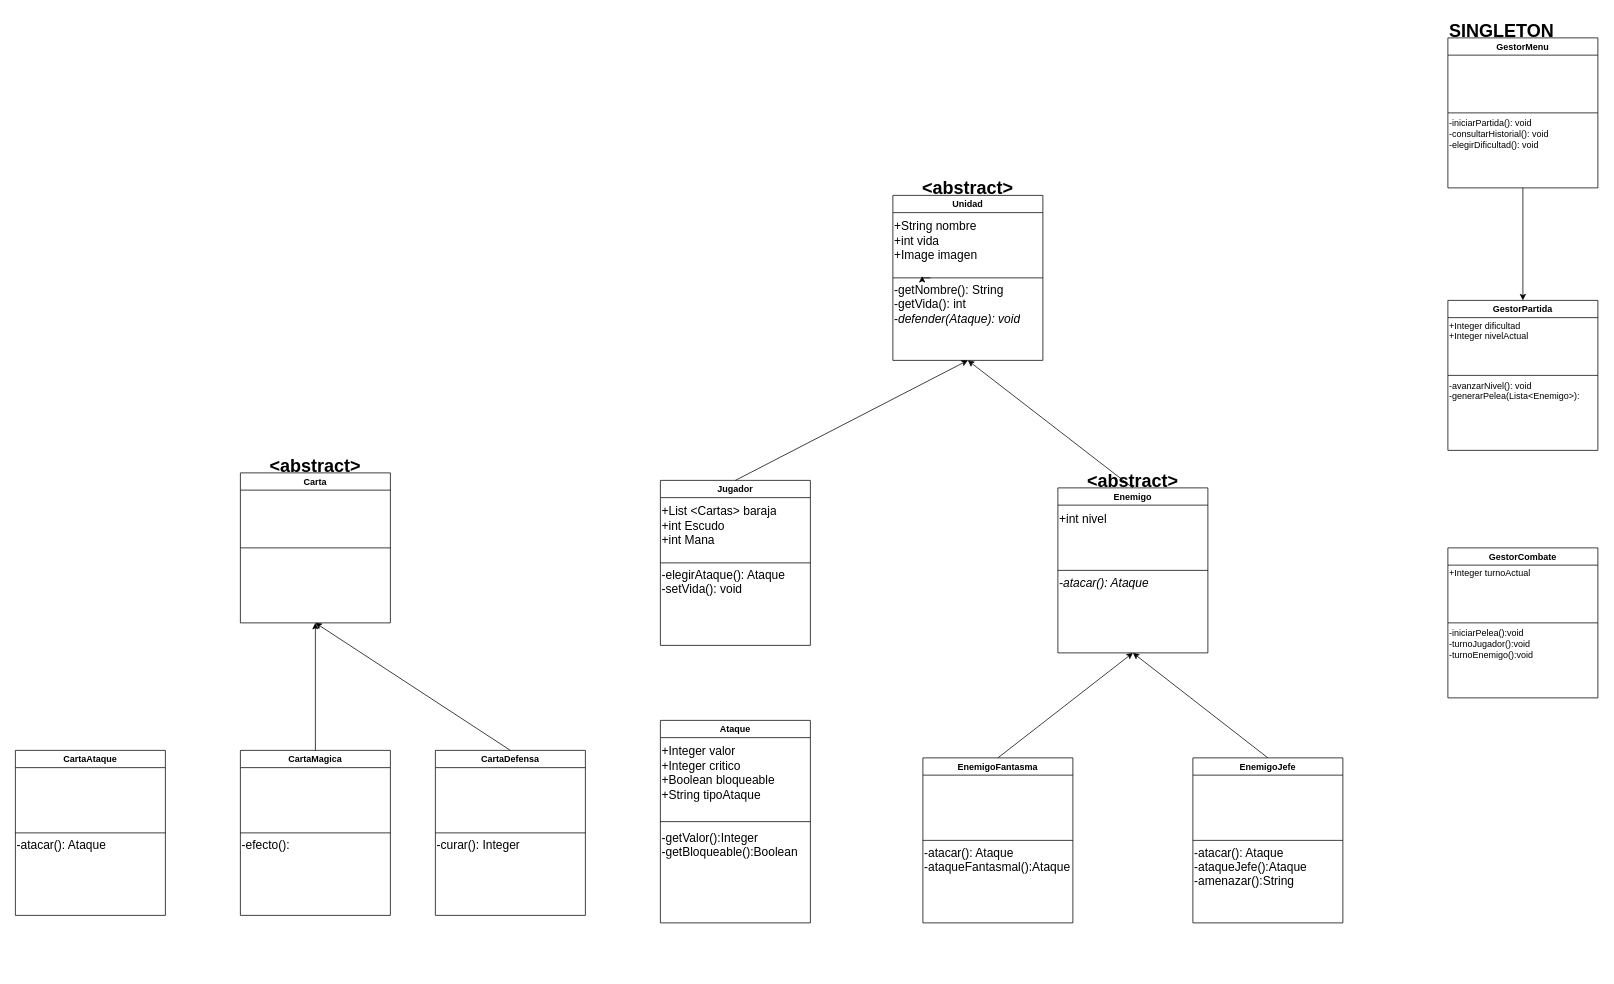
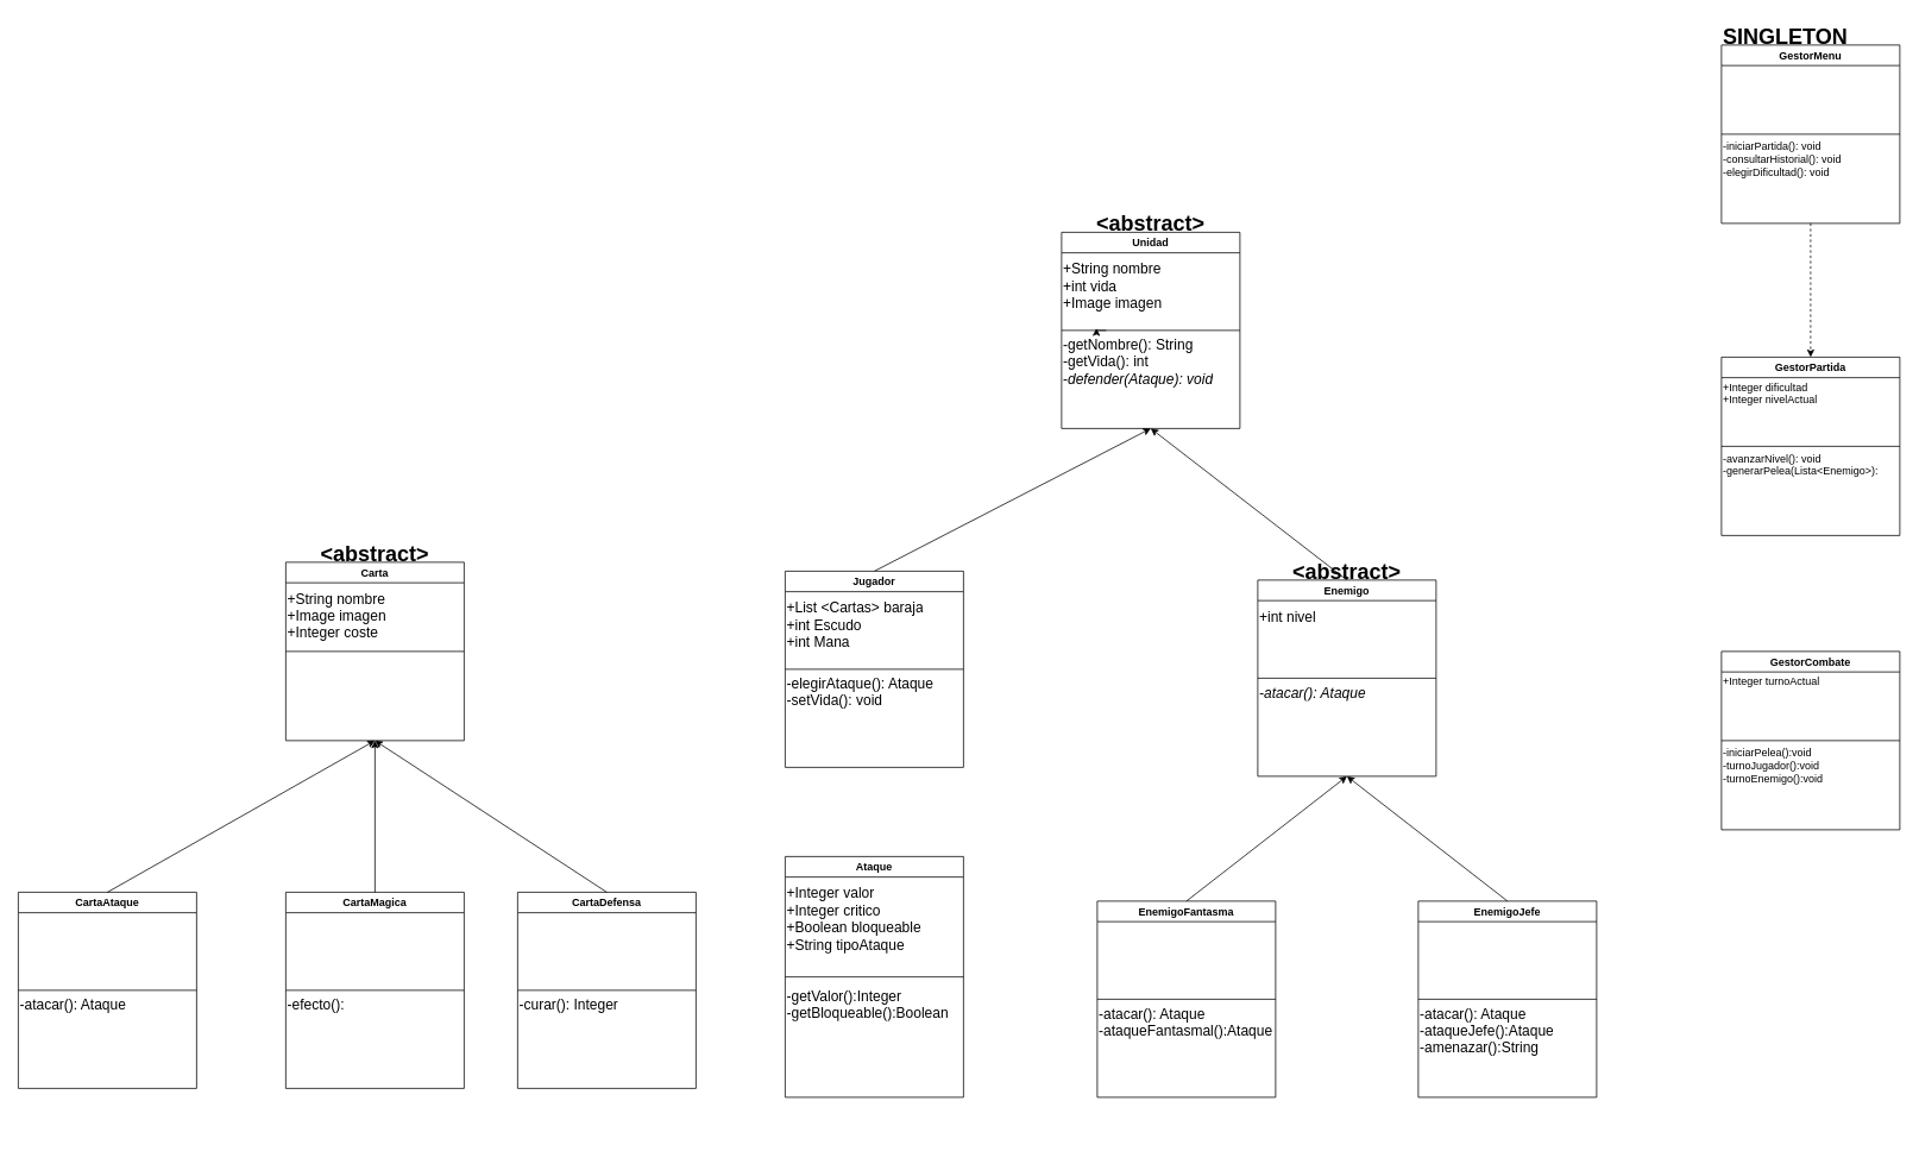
  <mxCell id="0" />
  <mxCell id="1" parent="0" />
  <mxCell id="2" value="" style="group" vertex="1" connectable="0" parent="1"><mxGeometry x="1930" y="20" width="200" height="230" as="geometry" /></mxCell>
  <mxCell id="3" value="GestorMenu" style="swimlane;whiteSpace=wrap;html=1;" vertex="1" parent="2"><mxGeometry y="30" width="200" height="200" as="geometry"><mxRectangle x="330" y="270" width="140" height="30" as="alternateBounds" /></mxGeometry></mxCell>
  <mxCell id="4" value="-iniciarPartida(): void&lt;div&gt;-consultarHistorial(): void&lt;/div&gt;&lt;div&gt;-elegirDificultad(): void&lt;/div&gt;" style="text;html=1;whiteSpace=wrap;overflow=hidden;rounded=0;" vertex="1" parent="3"><mxGeometry y="100" width="200" height="80" as="geometry" /></mxCell>
  <mxCell id="5" value="" style="endArrow=none;html=1;rounded=0;entryX=1;entryY=0.5;entryDx=0;entryDy=0;exitX=0;exitY=0.5;exitDx=0;exitDy=0;" edge="1" parent="2" source="3" target="3"><mxGeometry width="50" height="50" relative="1" as="geometry"><mxPoint x="-110" y="190" as="sourcePoint" /><mxPoint x="-60" y="140" as="targetPoint" /><Array as="points" /></mxGeometry></mxCell>
  <mxCell id="6" value="&lt;h1 style=&quot;margin-top: 0px;&quot;&gt;SINGLETON&lt;/h1&gt;" style="text;html=1;whiteSpace=wrap;overflow=hidden;rounded=0;" vertex="1" parent="2"><mxGeometry width="200" height="30" as="geometry" /></mxCell>
  <mxCell id="7" value="" style="group" vertex="1" connectable="0" parent="1"><mxGeometry x="1930" y="370" width="200" height="230" as="geometry" /></mxCell>
  <mxCell id="8" value="GestorPartida" style="swimlane;whiteSpace=wrap;html=1;" vertex="1" parent="7"><mxGeometry y="30" width="200" height="200" as="geometry"><mxRectangle x="330" y="270" width="140" height="30" as="alternateBounds" /></mxGeometry></mxCell>
  <mxCell id="9" value="+Integer dificultad&lt;div&gt;+Integer nivelActual&lt;/div&gt;" style="text;html=1;whiteSpace=wrap;overflow=hidden;rounded=0;" vertex="1" parent="8"><mxGeometry y="20" width="200" height="80" as="geometry" /></mxCell>
  <mxCell id="10" value="-avanzarNivel(): void&lt;div&gt;-generarPelea(Lista&amp;lt;Enemigo&amp;gt;):&lt;/div&gt;" style="text;html=1;whiteSpace=wrap;overflow=hidden;rounded=0;" vertex="1" parent="8"><mxGeometry y="100" width="200" height="80" as="geometry" /></mxCell>
  <mxCell id="11" value="" style="endArrow=none;html=1;rounded=0;entryX=1;entryY=0.5;entryDx=0;entryDy=0;exitX=0;exitY=0.5;exitDx=0;exitDy=0;" edge="1" parent="7" source="8" target="8"><mxGeometry width="50" height="50" relative="1" as="geometry"><mxPoint x="-110" y="190" as="sourcePoint" /><mxPoint x="-60" y="140" as="targetPoint" /><Array as="points" /></mxGeometry></mxCell>
  <mxCell id="12" value="&lt;h1 style=&quot;margin-top: 0px;&quot;&gt;&lt;br&gt;&lt;/h1&gt;" style="text;html=1;whiteSpace=wrap;overflow=hidden;rounded=0;" vertex="1" parent="7"><mxGeometry width="200" height="30" as="geometry" /></mxCell>
  <mxCell id="13" value="" style="group" vertex="1" connectable="0" parent="1"><mxGeometry x="1930" y="700" width="200" height="230" as="geometry" /></mxCell>
  <mxCell id="14" value="GestorCombate" style="swimlane;whiteSpace=wrap;html=1;" vertex="1" parent="13"><mxGeometry y="30" width="200" height="200" as="geometry"><mxRectangle x="330" y="270" width="140" height="30" as="alternateBounds" /></mxGeometry></mxCell>
  <mxCell id="15" value="+Integer turnoActual" style="text;html=1;whiteSpace=wrap;overflow=hidden;rounded=0;" vertex="1" parent="14"><mxGeometry y="20" width="200" height="80" as="geometry" /></mxCell>
  <mxCell id="16" value="&lt;div&gt;-iniciarPelea():void&lt;/div&gt;-turnoJugador():void&lt;div&gt;-turnoEnemigo():void&lt;/div&gt;" style="text;html=1;whiteSpace=wrap;overflow=hidden;rounded=0;" vertex="1" parent="14"><mxGeometry y="100" width="200" height="100" as="geometry" /></mxCell>
  <mxCell id="17" value="" style="endArrow=none;html=1;rounded=0;entryX=1;entryY=0.5;entryDx=0;entryDy=0;exitX=0;exitY=0.5;exitDx=0;exitDy=0;" edge="1" parent="13" source="14" target="14"><mxGeometry width="50" height="50" relative="1" as="geometry"><mxPoint x="-110" y="190" as="sourcePoint" /><mxPoint x="-60" y="140" as="targetPoint" /><Array as="points" /></mxGeometry></mxCell>
  <mxCell id="18" value="&lt;h1 style=&quot;margin-top: 0px;&quot;&gt;&lt;br&gt;&lt;/h1&gt;" style="text;html=1;whiteSpace=wrap;overflow=hidden;rounded=0;" vertex="1" parent="13"><mxGeometry width="200" height="30" as="geometry" /></mxCell>
- <mxCell id="19" style="edgeStyle=orthogonalEdgeStyle;rounded=0;orthogonalLoop=1;jettySize=auto;html=1;" edge="1" parent="1" source="3" target="8"><mxGeometry relative="1" as="geometry" /></mxCell>
+ <mxCell id="19" style="edgeStyle=orthogonalEdgeStyle;rounded=0;orthogonalLoop=1;jettySize=auto;html=1;dashed=1;" edge="1" parent="1" source="3" target="8"><mxGeometry relative="1" as="geometry" /></mxCell>
  <mxCell id="20" value="" style="group" vertex="1" connectable="0" parent="1"><mxGeometry x="1190" y="230" width="200" height="310" as="geometry" /></mxCell>
  <mxCell id="21" value="Unidad" style="swimlane;whiteSpace=wrap;html=1;startSize=23;" vertex="1" parent="20"><mxGeometry y="30" width="200" height="220" as="geometry"><mxRectangle x="330" y="270" width="140" height="30" as="alternateBounds" /></mxGeometry></mxCell>
  <mxCell id="22" value="+String nombre&lt;div&gt;+int vida&lt;/div&gt;&lt;div&gt;+Image imagen&lt;/div&gt;" style="text;html=1;whiteSpace=wrap;overflow=hidden;rounded=0;fontSize=16;" vertex="1" parent="21"><mxGeometry y="25" width="200" height="75" as="geometry" /></mxCell>
  <mxCell id="23" value="-getNombre(): String&lt;div&gt;-getVida(): int&lt;/div&gt;&lt;div&gt;-&lt;i&gt;defender(Ataque): void&lt;/i&gt;&lt;/div&gt;" style="text;html=1;whiteSpace=wrap;overflow=hidden;rounded=0;fontSize=16;" vertex="1" parent="21"><mxGeometry y="110" width="200" height="110" as="geometry" /></mxCell>
  <mxCell id="24" style="edgeStyle=orthogonalEdgeStyle;rounded=0;orthogonalLoop=1;jettySize=auto;html=1;exitX=0.25;exitY=0;exitDx=0;exitDy=0;entryX=0.195;entryY=-0.022;entryDx=0;entryDy=0;entryPerimeter=0;" edge="1" parent="21" source="23" target="23"><mxGeometry relative="1" as="geometry" /></mxCell>
  <mxCell id="25" value="" style="endArrow=none;html=1;rounded=0;entryX=1;entryY=0.5;entryDx=0;entryDy=0;exitX=0;exitY=0.5;exitDx=0;exitDy=0;" edge="1" parent="20" source="21" target="21"><mxGeometry width="50" height="50" relative="1" as="geometry"><mxPoint x="-110" y="190" as="sourcePoint" /><mxPoint x="-60" y="140" as="targetPoint" /><Array as="points" /></mxGeometry></mxCell>
  <mxCell id="26" value="&lt;h1 style=&quot;margin-top: 0px;&quot;&gt;&amp;lt;abstract&amp;gt;&lt;/h1&gt;" style="text;html=1;whiteSpace=wrap;overflow=hidden;rounded=0;align=center;" vertex="1" parent="20"><mxGeometry width="200" height="30" as="geometry" /></mxCell>
  <mxCell id="27" value="" style="group" vertex="1" connectable="0" parent="1"><mxGeometry x="880" y="610" width="200" height="310" as="geometry" /></mxCell>
  <mxCell id="28" value="Jugador" style="swimlane;whiteSpace=wrap;html=1;startSize=23;" vertex="1" parent="27"><mxGeometry y="30" width="200" height="220" as="geometry"><mxRectangle x="330" y="270" width="140" height="30" as="alternateBounds" /></mxGeometry></mxCell>
  <mxCell id="29" value="+List &amp;lt;Cartas&amp;gt; baraja&lt;div&gt;+int Escudo&lt;/div&gt;&lt;div&gt;+int Mana&lt;/div&gt;" style="text;html=1;whiteSpace=wrap;overflow=hidden;rounded=0;fontSize=16;" vertex="1" parent="28"><mxGeometry y="25" width="200" height="75" as="geometry" /></mxCell>
  <mxCell id="30" value="-elegirAtaque(): Ataque&lt;div&gt;-setVida(): void&lt;/div&gt;&lt;div&gt;&lt;br&gt;&lt;/div&gt;" style="text;html=1;whiteSpace=wrap;overflow=hidden;rounded=0;fontSize=16;" vertex="1" parent="28"><mxGeometry y="110" width="200" height="110" as="geometry" /></mxCell>
  <mxCell id="31" value="" style="endArrow=none;html=1;rounded=0;entryX=1;entryY=0.5;entryDx=0;entryDy=0;exitX=0;exitY=0.5;exitDx=0;exitDy=0;" edge="1" parent="27" source="28" target="28"><mxGeometry width="50" height="50" relative="1" as="geometry"><mxPoint x="-110" y="190" as="sourcePoint" /><mxPoint x="-60" y="140" as="targetPoint" /><Array as="points" /></mxGeometry></mxCell>
  <mxCell id="32" value="&lt;h1 style=&quot;margin-top: 0px;&quot;&gt;&lt;br&gt;&lt;/h1&gt;" style="text;html=1;whiteSpace=wrap;overflow=hidden;rounded=0;align=center;" vertex="1" parent="27"><mxGeometry width="200" height="30" as="geometry" /></mxCell>
  <mxCell id="33" value="" style="endArrow=classic;html=1;rounded=0;entryX=0.5;entryY=1;entryDx=0;entryDy=0;exitX=0.5;exitY=1;exitDx=0;exitDy=0;" edge="1" parent="1" source="32" target="23"><mxGeometry width="50" height="50" relative="1" as="geometry"><mxPoint x="320" y="570" as="sourcePoint" /><mxPoint x="370" y="520" as="targetPoint" /></mxGeometry></mxCell>
  <mxCell id="34" value="" style="group" vertex="1" connectable="0" parent="1"><mxGeometry x="1410" y="620" width="200" height="310" as="geometry" /></mxCell>
  <mxCell id="35" value="Enemigo" style="swimlane;whiteSpace=wrap;html=1;startSize=23;" vertex="1" parent="34"><mxGeometry y="30" width="200" height="220" as="geometry"><mxRectangle x="330" y="270" width="140" height="30" as="alternateBounds" /></mxGeometry></mxCell>
  <mxCell id="36" value="+int nivel" style="text;html=1;whiteSpace=wrap;overflow=hidden;rounded=0;fontSize=16;" vertex="1" parent="35"><mxGeometry y="25" width="200" height="75" as="geometry" /></mxCell>
  <mxCell id="37" value="&lt;i&gt;-atacar(): Ataque&lt;/i&gt;" style="text;html=1;whiteSpace=wrap;overflow=hidden;rounded=0;fontSize=16;" vertex="1" parent="35"><mxGeometry y="110" width="200" height="110" as="geometry" /></mxCell>
  <mxCell id="38" value="" style="endArrow=none;html=1;rounded=0;entryX=1;entryY=0.5;entryDx=0;entryDy=0;exitX=0;exitY=0.5;exitDx=0;exitDy=0;" edge="1" parent="34" source="35" target="35"><mxGeometry width="50" height="50" relative="1" as="geometry"><mxPoint x="-110" y="190" as="sourcePoint" /><mxPoint x="-60" y="140" as="targetPoint" /><Array as="points" /></mxGeometry></mxCell>
  <mxCell id="39" value="&lt;h1 style=&quot;margin-top: 0px;&quot;&gt;&amp;lt;abstract&amp;gt;&lt;/h1&gt;" style="text;html=1;whiteSpace=wrap;overflow=hidden;rounded=0;align=center;" vertex="1" parent="34"><mxGeometry width="200" height="30" as="geometry" /></mxCell>
  <mxCell id="40" value="" style="endArrow=classic;html=1;rounded=0;entryX=0.5;entryY=1;entryDx=0;entryDy=0;exitX=0.5;exitY=1;exitDx=0;exitDy=0;" edge="1" parent="1" source="39" target="23"><mxGeometry width="50" height="50" relative="1" as="geometry"><mxPoint x="1270" y="680" as="sourcePoint" /><mxPoint x="1320" y="630" as="targetPoint" /></mxGeometry></mxCell>
  <mxCell id="41" value="" style="group" vertex="1" connectable="0" parent="1"><mxGeometry x="1290" y="980" width="200" height="310" as="geometry" /></mxCell>
  <mxCell id="42" value="EnemigoFantasma" style="swimlane;whiteSpace=wrap;html=1;startSize=23;" vertex="1" parent="41"><mxGeometry x="-60" y="30" width="200" height="220" as="geometry"><mxRectangle x="330" y="270" width="140" height="30" as="alternateBounds" /></mxGeometry></mxCell>
  <mxCell id="43" value="-atacar(): Ataque&lt;div&gt;-ataqueFantasmal():Ataque&lt;/div&gt;" style="text;html=1;whiteSpace=wrap;overflow=hidden;rounded=0;fontSize=16;" vertex="1" parent="42"><mxGeometry y="110" width="200" height="110" as="geometry" /></mxCell>
  <mxCell id="44" value="" style="endArrow=none;html=1;rounded=0;entryX=1;entryY=0.5;entryDx=0;entryDy=0;exitX=0;exitY=0.5;exitDx=0;exitDy=0;" edge="1" parent="41" source="42" target="42"><mxGeometry width="50" height="50" relative="1" as="geometry"><mxPoint x="-170" y="190" as="sourcePoint" /><mxPoint x="-120" y="140" as="targetPoint" /><Array as="points" /></mxGeometry></mxCell>
  <mxCell id="45" value="&lt;h1 style=&quot;margin-top: 0px;&quot;&gt;&lt;br&gt;&lt;/h1&gt;" style="text;html=1;whiteSpace=wrap;overflow=hidden;rounded=0;align=center;" vertex="1" parent="41"><mxGeometry x="-60" width="200" height="30" as="geometry" /></mxCell>
  <mxCell id="46" value="" style="endArrow=classic;html=1;rounded=0;entryX=0.5;entryY=1;entryDx=0;entryDy=0;exitX=0.5;exitY=1;exitDx=0;exitDy=0;" edge="1" parent="1" source="45" target="37"><mxGeometry width="50" height="50" relative="1" as="geometry"><mxPoint x="1200" y="1030" as="sourcePoint" /><mxPoint x="1250" y="980" as="targetPoint" /></mxGeometry></mxCell>
  <mxCell id="47" value="EnemigoJefe" style="swimlane;whiteSpace=wrap;html=1;startSize=23;" vertex="1" parent="1"><mxGeometry y="1010" width="200" height="220" as="geometry" x="1590"><mxRectangle x="330" y="270" width="140" height="30" as="alternateBounds" /></mxGeometry></mxCell>
  <mxCell id="48" value="-atacar(): Ataque&lt;div&gt;-ataqueJefe():Ataque&lt;/div&gt;&lt;div&gt;-amenazar():String&lt;/div&gt;" style="text;html=1;whiteSpace=wrap;overflow=hidden;rounded=0;fontSize=16;" vertex="1" parent="47"><mxGeometry y="110" width="200" height="110" as="geometry" /></mxCell>
  <mxCell id="49" value="" style="endArrow=none;html=1;rounded=0;entryX=1;entryY=0.5;entryDx=0;entryDy=0;exitX=0;exitY=0.5;exitDx=0;exitDy=0;" edge="1" source="47" target="47" parent="1"><mxGeometry width="50" height="50" relative="1" as="geometry"><mxPoint x="1420" y="1200" as="sourcePoint" /><mxPoint x="1470" y="1150" as="targetPoint" /><Array as="points" /></mxGeometry></mxCell>
  <mxCell id="50" value="" style="endArrow=classic;html=1;rounded=0;entryX=0.5;entryY=1;entryDx=0;entryDy=0;exitX=0.5;exitY=0;exitDx=0;exitDy=0;" edge="1" parent="1" source="47" target="37"><mxGeometry width="50" height="50" relative="1" as="geometry"><mxPoint y="1040" as="sourcePoint" x="1590" /><mxPoint x="1640" y="990" as="targetPoint" /></mxGeometry></mxCell>
  <mxCell id="51" value="" style="group" vertex="1" connectable="0" parent="1"><mxGeometry x="320" y="600" width="200" height="230" as="geometry" /></mxCell>
  <mxCell id="52" value="Carta" style="swimlane;whiteSpace=wrap;html=1;" vertex="1" parent="51"><mxGeometry y="30" width="200" height="200" as="geometry"><mxRectangle x="330" y="270" width="140" height="30" as="alternateBounds" /></mxGeometry></mxCell>
+ <mxCell id="53" value="+String nombre&lt;div&gt;&lt;span style=&quot;background-color: transparent; color: light-dark(rgb(0, 0, 0), rgb(255, 255, 255));&quot;&gt;+Image imagen&lt;/span&gt;&lt;/div&gt;&lt;div&gt;&lt;span style=&quot;background-color: transparent; color: light-dark(rgb(0, 0, 0), rgb(255, 255, 255));&quot;&gt;+Integer coste&lt;/span&gt;&lt;/div&gt;" style="text;html=1;whiteSpace=wrap;overflow=hidden;rounded=0;fontSize=16;" vertex="1" parent="52"><mxGeometry y="25" width="200" height="75" as="geometry" /></mxCell>
  <mxCell id="54" value="" style="endArrow=none;html=1;rounded=0;entryX=1;entryY=0.5;entryDx=0;entryDy=0;exitX=0;exitY=0.5;exitDx=0;exitDy=0;" edge="1" parent="51" source="52" target="52"><mxGeometry width="50" height="50" relative="1" as="geometry"><mxPoint x="-110" y="190" as="sourcePoint" /><mxPoint x="-60" y="140" as="targetPoint" /><Array as="points" /></mxGeometry></mxCell>
  <mxCell id="55" value="&lt;h1 style=&quot;margin-top: 0px;&quot;&gt;&amp;lt;abstract&amp;gt;&lt;/h1&gt;" style="text;html=1;whiteSpace=wrap;overflow=hidden;rounded=0;align=center;" vertex="1" parent="51"><mxGeometry width="200" height="30" as="geometry" /></mxCell>
  <mxCell id="56" value="CartaAtaque" style="swimlane;whiteSpace=wrap;html=1;startSize=23;" vertex="1" parent="1"><mxGeometry x="20" y="1000" width="200" height="220" as="geometry"><mxRectangle x="330" y="270" width="140" height="30" as="alternateBounds" /></mxGeometry></mxCell>
  <mxCell id="57" value="-atacar(): Ataque&lt;div&gt;&lt;br&gt;&lt;/div&gt;" style="text;html=1;whiteSpace=wrap;overflow=hidden;rounded=0;fontSize=16;" vertex="1" parent="56"><mxGeometry y="110" width="200" height="110" as="geometry" /></mxCell>
  <mxCell id="58" value="" style="endArrow=none;html=1;rounded=0;entryX=1;entryY=0.5;entryDx=0;entryDy=0;exitX=0;exitY=0.5;exitDx=0;exitDy=0;" edge="1" source="56" target="56" parent="1"><mxGeometry width="50" height="50" relative="1" as="geometry"><mxPoint x="-90" y="1160" as="sourcePoint" /><mxPoint x="-40" y="1110" as="targetPoint" /><Array as="points" /></mxGeometry></mxCell>
+ <mxCell id="59" value="" style="endArrow=classic;html=1;rounded=0;exitX=0.5;exitY=0;exitDx=0;exitDy=0;entryX=0.5;entryY=1;entryDx=0;entryDy=0;" edge="1" parent="1" source="56" target="52"><mxGeometry width="50" height="50" relative="1" as="geometry"><mxPoint x="560" y="760" as="sourcePoint" /><mxPoint x="610" y="710" as="targetPoint" /></mxGeometry></mxCell>
  <mxCell id="60" value="CartaMagica" style="swimlane;whiteSpace=wrap;html=1;startSize=23;" vertex="1" parent="1"><mxGeometry x="320" y="1000" width="200" height="220" as="geometry"><mxRectangle x="330" y="270" width="140" height="30" as="alternateBounds" /></mxGeometry></mxCell>
  <mxCell id="61" value="&lt;div&gt;-efecto():&amp;nbsp;&lt;/div&gt;" style="text;html=1;whiteSpace=wrap;overflow=hidden;rounded=0;fontSize=16;" vertex="1" parent="60"><mxGeometry y="110" width="200" height="110" as="geometry" /></mxCell>
  <mxCell id="62" value="" style="endArrow=none;html=1;rounded=0;entryX=1;entryY=0.5;entryDx=0;entryDy=0;exitX=0;exitY=0.5;exitDx=0;exitDy=0;" edge="1" source="60" target="60" parent="1"><mxGeometry width="50" height="50" relative="1" as="geometry"><mxPoint x="210" y="1160" as="sourcePoint" /><mxPoint x="260" y="1110" as="targetPoint" /><Array as="points" /></mxGeometry></mxCell>
  <mxCell id="63" value="CartaDefensa" style="swimlane;whiteSpace=wrap;html=1;startSize=23;" vertex="1" parent="1"><mxGeometry x="580" y="1000" width="200" height="220" as="geometry"><mxRectangle x="330" y="270" width="140" height="30" as="alternateBounds" /></mxGeometry></mxCell>
  <mxCell id="64" value="-curar(): Integer" style="text;html=1;whiteSpace=wrap;overflow=hidden;rounded=0;fontSize=16;" vertex="1" parent="63"><mxGeometry y="110" width="200" height="110" as="geometry" /></mxCell>
  <mxCell id="65" value="" style="endArrow=none;html=1;rounded=0;entryX=1;entryY=0.5;entryDx=0;entryDy=0;exitX=0;exitY=0.5;exitDx=0;exitDy=0;" edge="1" source="63" target="63" parent="1"><mxGeometry width="50" height="50" relative="1" as="geometry"><mxPoint x="470" y="1160" as="sourcePoint" /><mxPoint x="520" y="1110" as="targetPoint" /><Array as="points" /></mxGeometry></mxCell>
  <mxCell id="66" value="" style="endArrow=classic;html=1;rounded=0;entryX=0.5;entryY=1;entryDx=0;entryDy=0;exitX=0.5;exitY=0;exitDx=0;exitDy=0;" edge="1" parent="1" source="60" target="52"><mxGeometry width="50" height="50" relative="1" as="geometry"><mxPoint x="300" y="980" as="sourcePoint" /><mxPoint x="350" y="930" as="targetPoint" /></mxGeometry></mxCell>
  <mxCell id="67" value="" style="endArrow=classic;html=1;rounded=0;entryX=0.5;entryY=1;entryDx=0;entryDy=0;exitX=0.5;exitY=0;exitDx=0;exitDy=0;" edge="1" parent="1" source="63" target="52"><mxGeometry width="50" height="50" relative="1" as="geometry"><mxPoint x="480" y="980" as="sourcePoint" /><mxPoint x="530" y="930" as="targetPoint" /></mxGeometry></mxCell>
  <mxCell id="68" value="Ataque" style="swimlane;whiteSpace=wrap;html=1;startSize=23;" vertex="1" parent="1"><mxGeometry x="880" y="960" width="200" height="270" as="geometry"><mxRectangle x="330" y="270" width="140" height="30" as="alternateBounds" /></mxGeometry></mxCell>
  <mxCell id="69" value="+Integer valor&lt;div&gt;+Integer critico&lt;/div&gt;&lt;div&gt;+Boolean bloqueable&lt;/div&gt;&lt;div&gt;+String tipoAtaque&lt;/div&gt;" style="text;html=1;whiteSpace=wrap;overflow=hidden;rounded=0;fontSize=16;" vertex="1" parent="68"><mxGeometry y="25" width="200" height="105" as="geometry" /></mxCell>
  <mxCell id="70" value="-getValor():Integer&lt;div&gt;-getBloqueable():Boolean&lt;/div&gt;" style="text;html=1;whiteSpace=wrap;overflow=hidden;rounded=0;fontSize=16;" vertex="1" parent="68"><mxGeometry y="140" width="200" height="110" as="geometry" /></mxCell>
  <mxCell id="71" value="" style="endArrow=none;html=1;rounded=0;entryX=1;entryY=0.5;entryDx=0;entryDy=0;exitX=0;exitY=0.5;exitDx=0;exitDy=0;" edge="1" source="68" target="68" parent="1"><mxGeometry width="50" height="50" relative="1" as="geometry"><mxPoint x="300" y="470" as="sourcePoint" /><mxPoint x="350" y="420" as="targetPoint" /><Array as="points" /></mxGeometry></mxCell>
